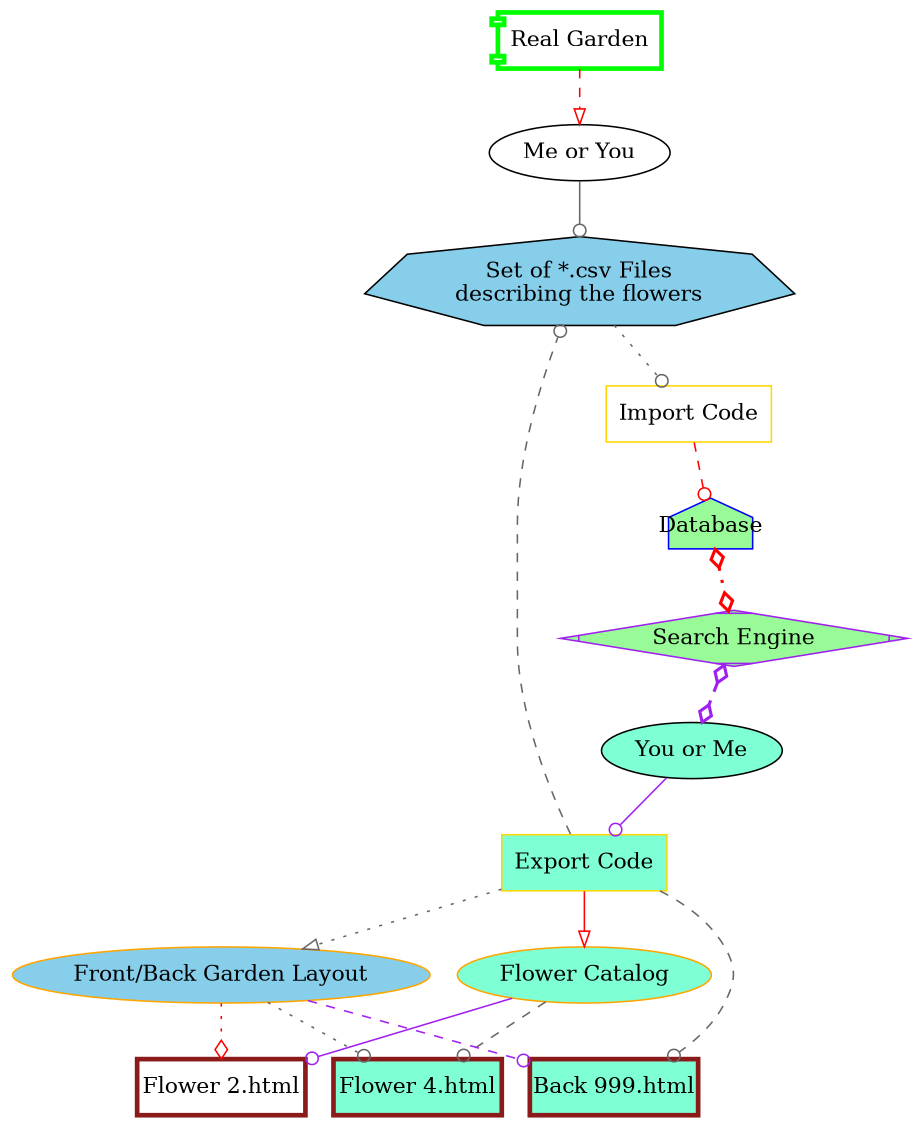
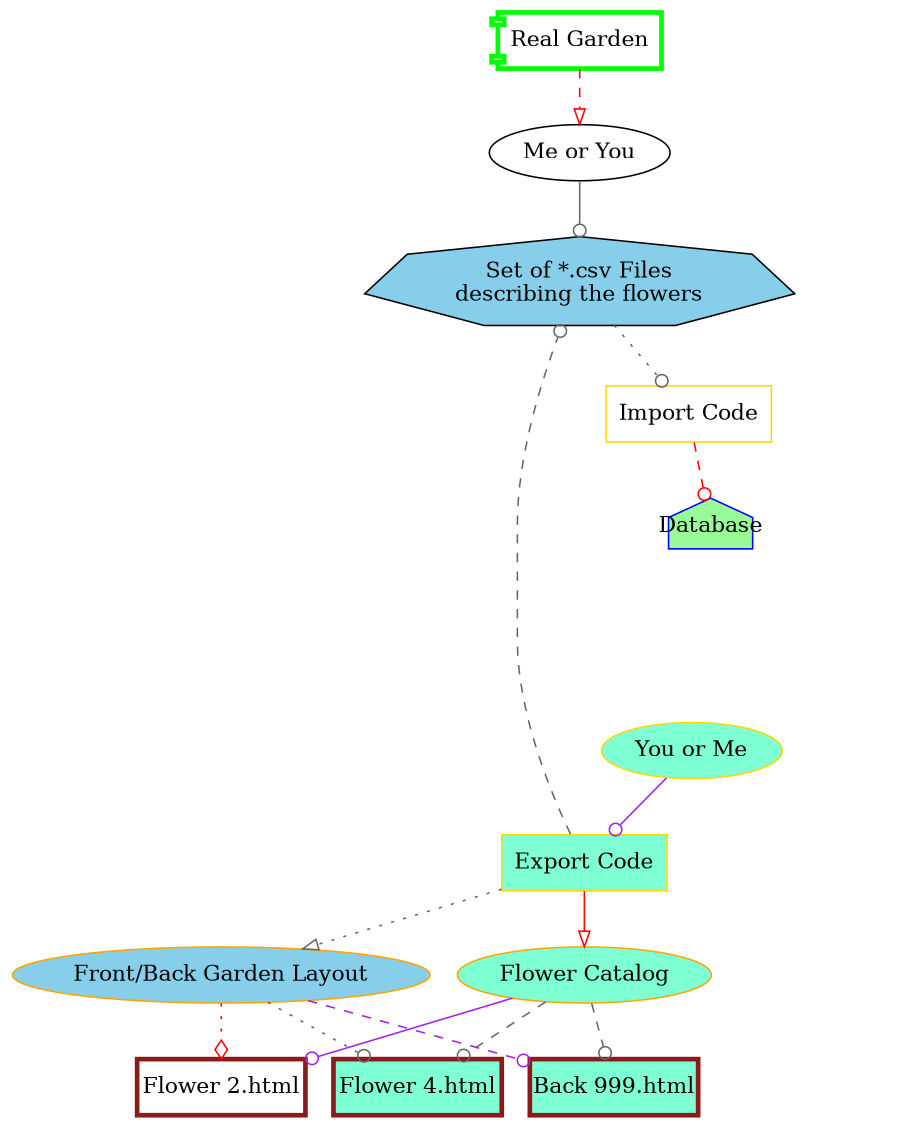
  digraph {
    rankdir=TB
    node [fillcolor=aquamarine shape=oval style=filled]
    edge [arrowhead=odot color=gray40 style=dashed]
    "Real Garden" [color=green fillcolor=white penwidth=3 shape=component]
    "Me or You" [fillcolor=white]
    "Set of *.csv Files\ndescribing the flowers" [fillcolor=skyblue shape=septagon]
    "Import Code" [color=gold fillcolor=white shape=polygon]
    Database [color=blue fillcolor=palegreen fixedsize=true shape=house]
-   "Search Engine" [color=purple fillcolor=palegreen shape=Mdiamond]
    "Export Code" [color=gold shape=polygon]
    "Flower Catalog" [color=orange]
    "Front/Back Garden Layout" [color=orange fillcolor=skyblue]
-   "You or Me"
+   "You or Me" [color=gold]
    n11 [color=firebrick4 fixedsize=true height=.5 label="Flower 4.html" penwidth=3 shape=rectangle width=1.5]
    "Flower 2.html" [color=firebrick4 fillcolor=white fixedsize=true height=.5 penwidth=3 shape=rectangle width=1.5]
    n13 [color=firebrick4 fixedsize=true height=.5 label="Back 999.html" penwidth=3 shape=rectangle width=1.5]
    "Real Garden" -> "Me or You" [arrowhead=onormal color=red]
    "Me or You" -> "Set of *.csv Files\ndescribing the flowers" [style=solid]
    "Set of *.csv Files\ndescribing the flowers" -> "Import Code" [style=dotted]
    "Import Code" -> Database [color=red]
-   Database -> "Search Engine" [arrowhead=ediamond arrowtail=ediamond color=red dir=both penwidth=2 style=dotted]
-   "Search Engine" -> "You or Me" [arrowhead=ediamond arrowtail=ediamond color=purple dir=both penwidth=2]
    "Export Code" -> "Set of *.csv Files\ndescribing the flowers"
    "Export Code" -> "Flower Catalog" [arrowhead=onormal color=red style=solid]
    "Export Code" -> "Front/Back Garden Layout" [arrowhead=onormal style=dotted]
    "Flower Catalog" -> n11
    "Flower Catalog" -> "Flower 2.html" [color=purple style=solid]
-   "Export Code" -> n13
+   "Flower Catalog" -> n13
    "Front/Back Garden Layout" -> n11 [style=dotted]
    "Front/Back Garden Layout" -> "Flower 2.html" [arrowhead=ediamond color=red style=dotted]
    "Front/Back Garden Layout" -> n13 [color=purple]
    "You or Me" -> "Export Code" [color=purple style=solid]
  }
